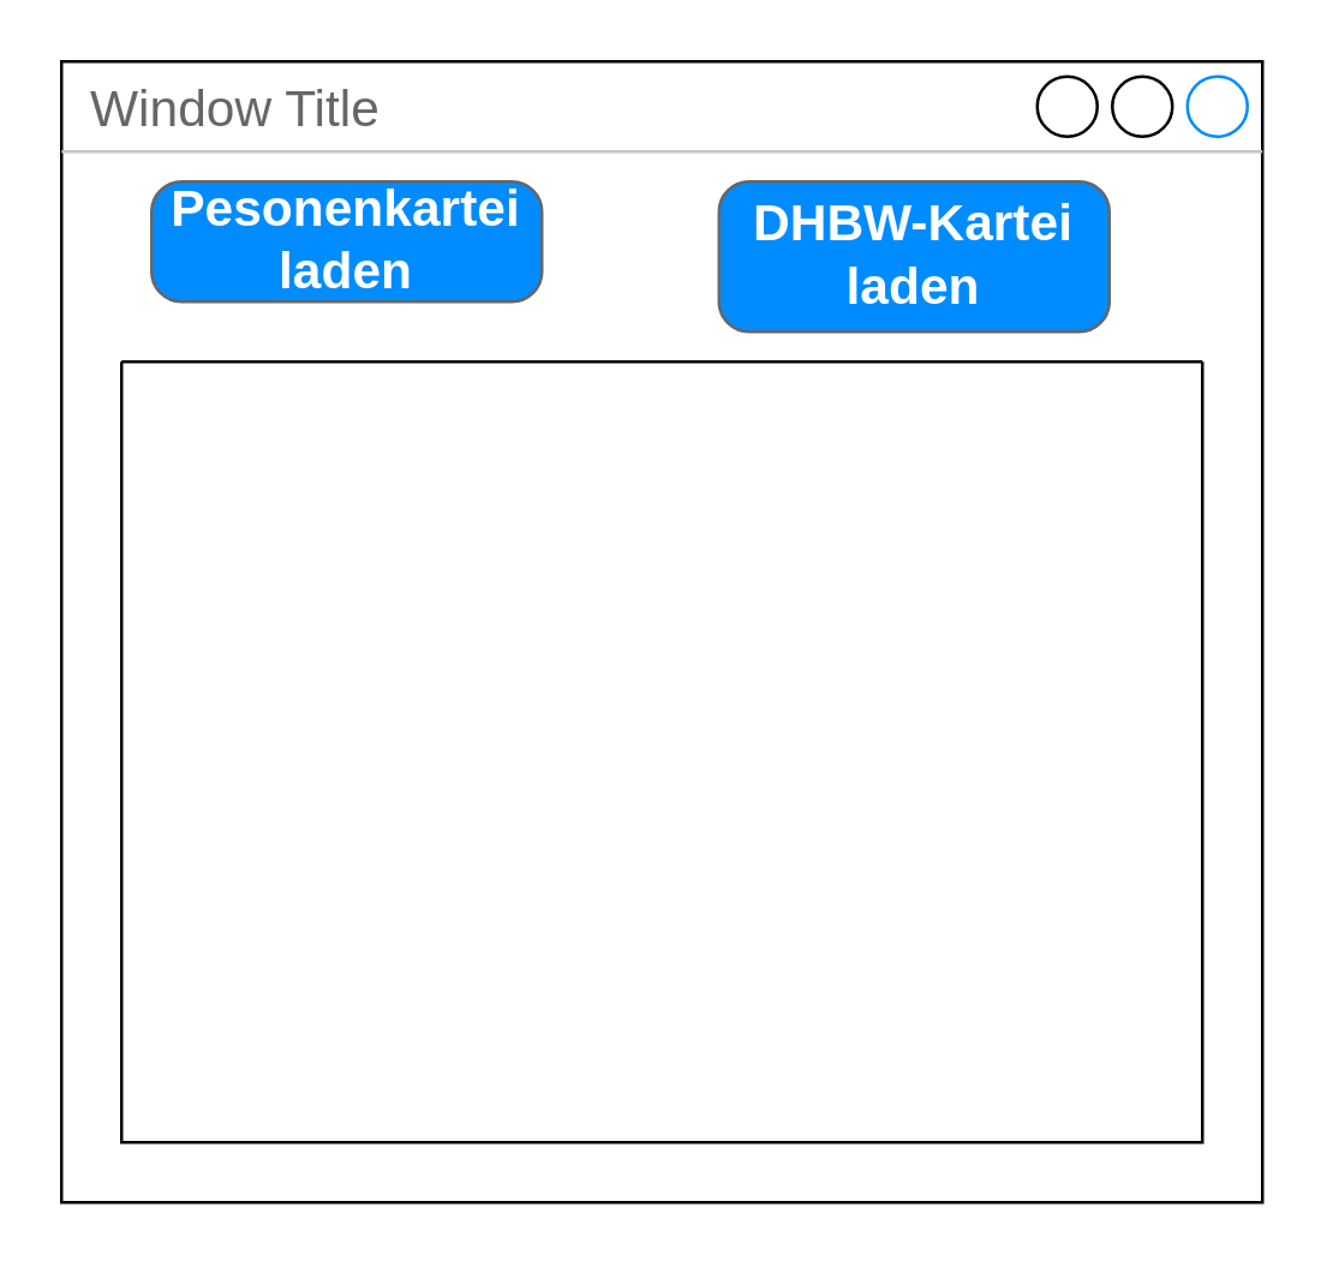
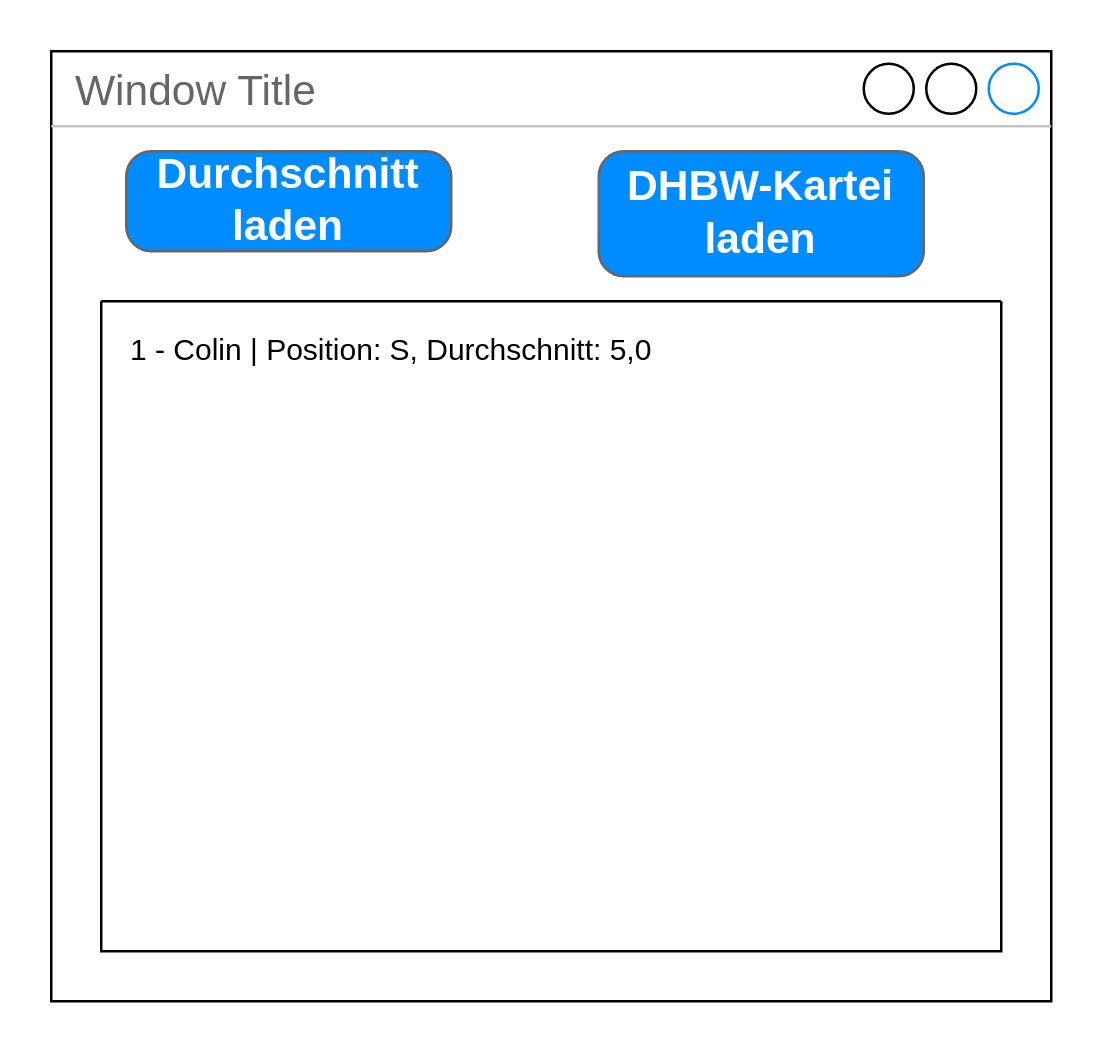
  <mxCell id="0" />
  <mxCell id="1" parent="0" />
  <mxCell id="2" value="Window Title" style="strokeWidth=1;shadow=0;dashed=0;align=center;html=1;shape=mxgraph.mockup.containers.window;align=left;verticalAlign=top;spacingLeft=8;strokeColor2=#008cff;strokeColor3=#c4c4c4;fontColor=#666666;mainText=;fontSize=17;labelBackgroundColor=none;" vertex="1" parent="1"><mxGeometry x="20" y="20" width="400" height="380" as="geometry" /></mxCell>
- <mxCell id="3" value="Pesonenkartei laden" style="strokeWidth=1;shadow=0;dashed=0;align=center;html=1;shape=mxgraph.mockup.buttons.button;strokeColor=#666666;fontColor=#ffffff;mainText=;buttonStyle=round;fontSize=17;fontStyle=1;fillColor=#008cff;whiteSpace=wrap;" vertex="1" parent="1"><mxGeometry x="50" y="60" width="130" height="40" as="geometry" /></mxCell>
+ <mxCell id="3" value="Durchschnitt laden" style="strokeWidth=1;shadow=0;dashed=0;align=center;html=1;shape=mxgraph.mockup.buttons.button;strokeColor=#666666;fontColor=#ffffff;mainText=;buttonStyle=round;fontSize=17;fontStyle=1;fillColor=#008cff;whiteSpace=wrap;" vertex="1" parent="1"><mxGeometry x="50" y="60" width="130" height="40" as="geometry" /></mxCell>
  <mxCell id="4" value="DHBW-Kartei laden" style="strokeWidth=1;shadow=0;dashed=0;align=center;html=1;shape=mxgraph.mockup.buttons.button;strokeColor=#666666;fontColor=#ffffff;mainText=;buttonStyle=round;fontSize=17;fontStyle=1;fillColor=#008cff;whiteSpace=wrap;" vertex="1" parent="1"><mxGeometry x="239" y="60" width="130" height="50" as="geometry" /></mxCell>
  <mxCell id="5" value="" style="swimlane;startSize=0;strokeColor=#000000;fillColor=#ffffff;gradientColor=none;" vertex="1" parent="1"><mxGeometry x="40" y="120" width="360" height="260" as="geometry" /></mxCell>
+ <mxCell id="6" value="1 - Colin | Position: S, Durchschnitt: 5,0" style="text;html=1;strokeColor=none;fillColor=none;align=left;verticalAlign=middle;whiteSpace=wrap;rounded=0;" vertex="1" parent="1"><mxGeometry x="50" y="130" width="330" height="20" as="geometry" /></mxCell>
